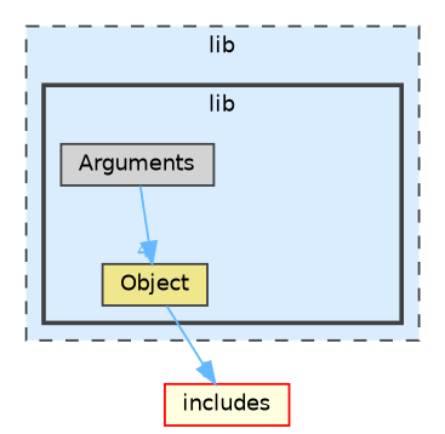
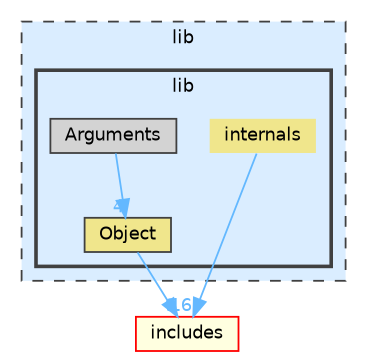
  digraph {
    compound=true
    node [fillcolor=khaki fontname=Helvetica fontsize=10 shape=box style=filled color=grey25]
    edge [color=steelblue1 fontcolor=steelblue1 fontname=Helvetica fontsize=10 labeldistance=1.5 labelfontname=Helvetica labelfontsize=10]
+   n1 [height=0.2 label=internals shape=plaintext width=0.4 color=""]
    n2 [fillcolor=lightgrey height=0.2 label=Arguments width=0.4]
    n3 [height=0.2 label=Object width=0.4]
    n4 [color=red fillcolor=lightyellow height=0.2 label=includes width=0.4]
    subgraph cluster_1 {
      bgcolor="#daedff"
      fontname=Helvetica
      fontsize=10
      label=lib
      pencolor=grey25
      style="filled,dashed"
      subgraph cluster_2 {
        bgcolor="#daedff"
        fontname=Helvetica
        fontsize=10
        label=lib
        pencolor=grey25
        style="filled,bold"
+       n1
        n2
        n3
      }
    }
+   n1 -> n4 [headlabel=16]
    n2 -> n3 [headlabel=4]
    n3 -> n4 [headlabel=9]
  }
